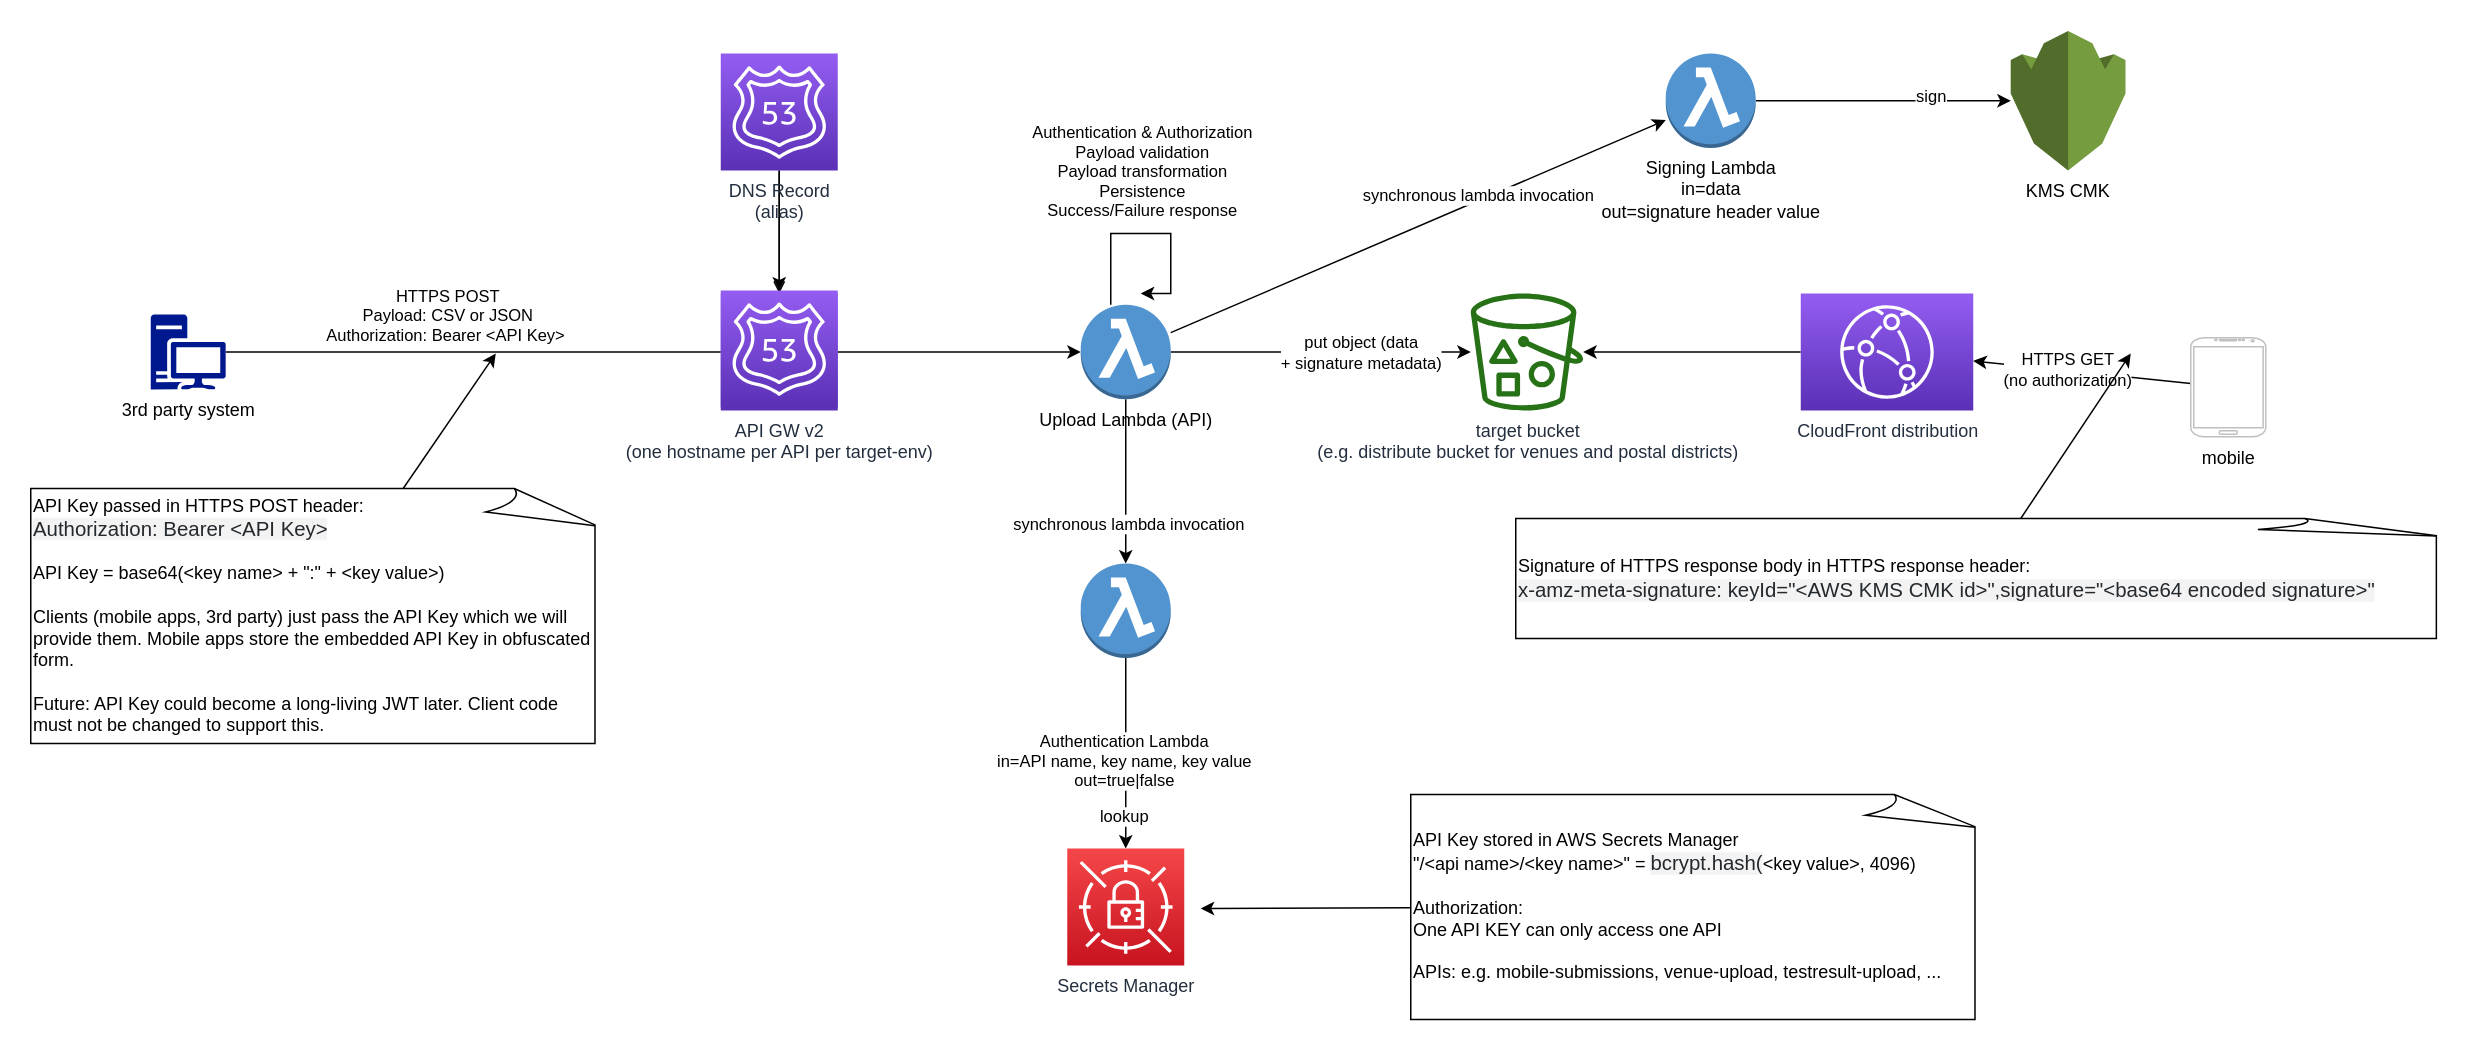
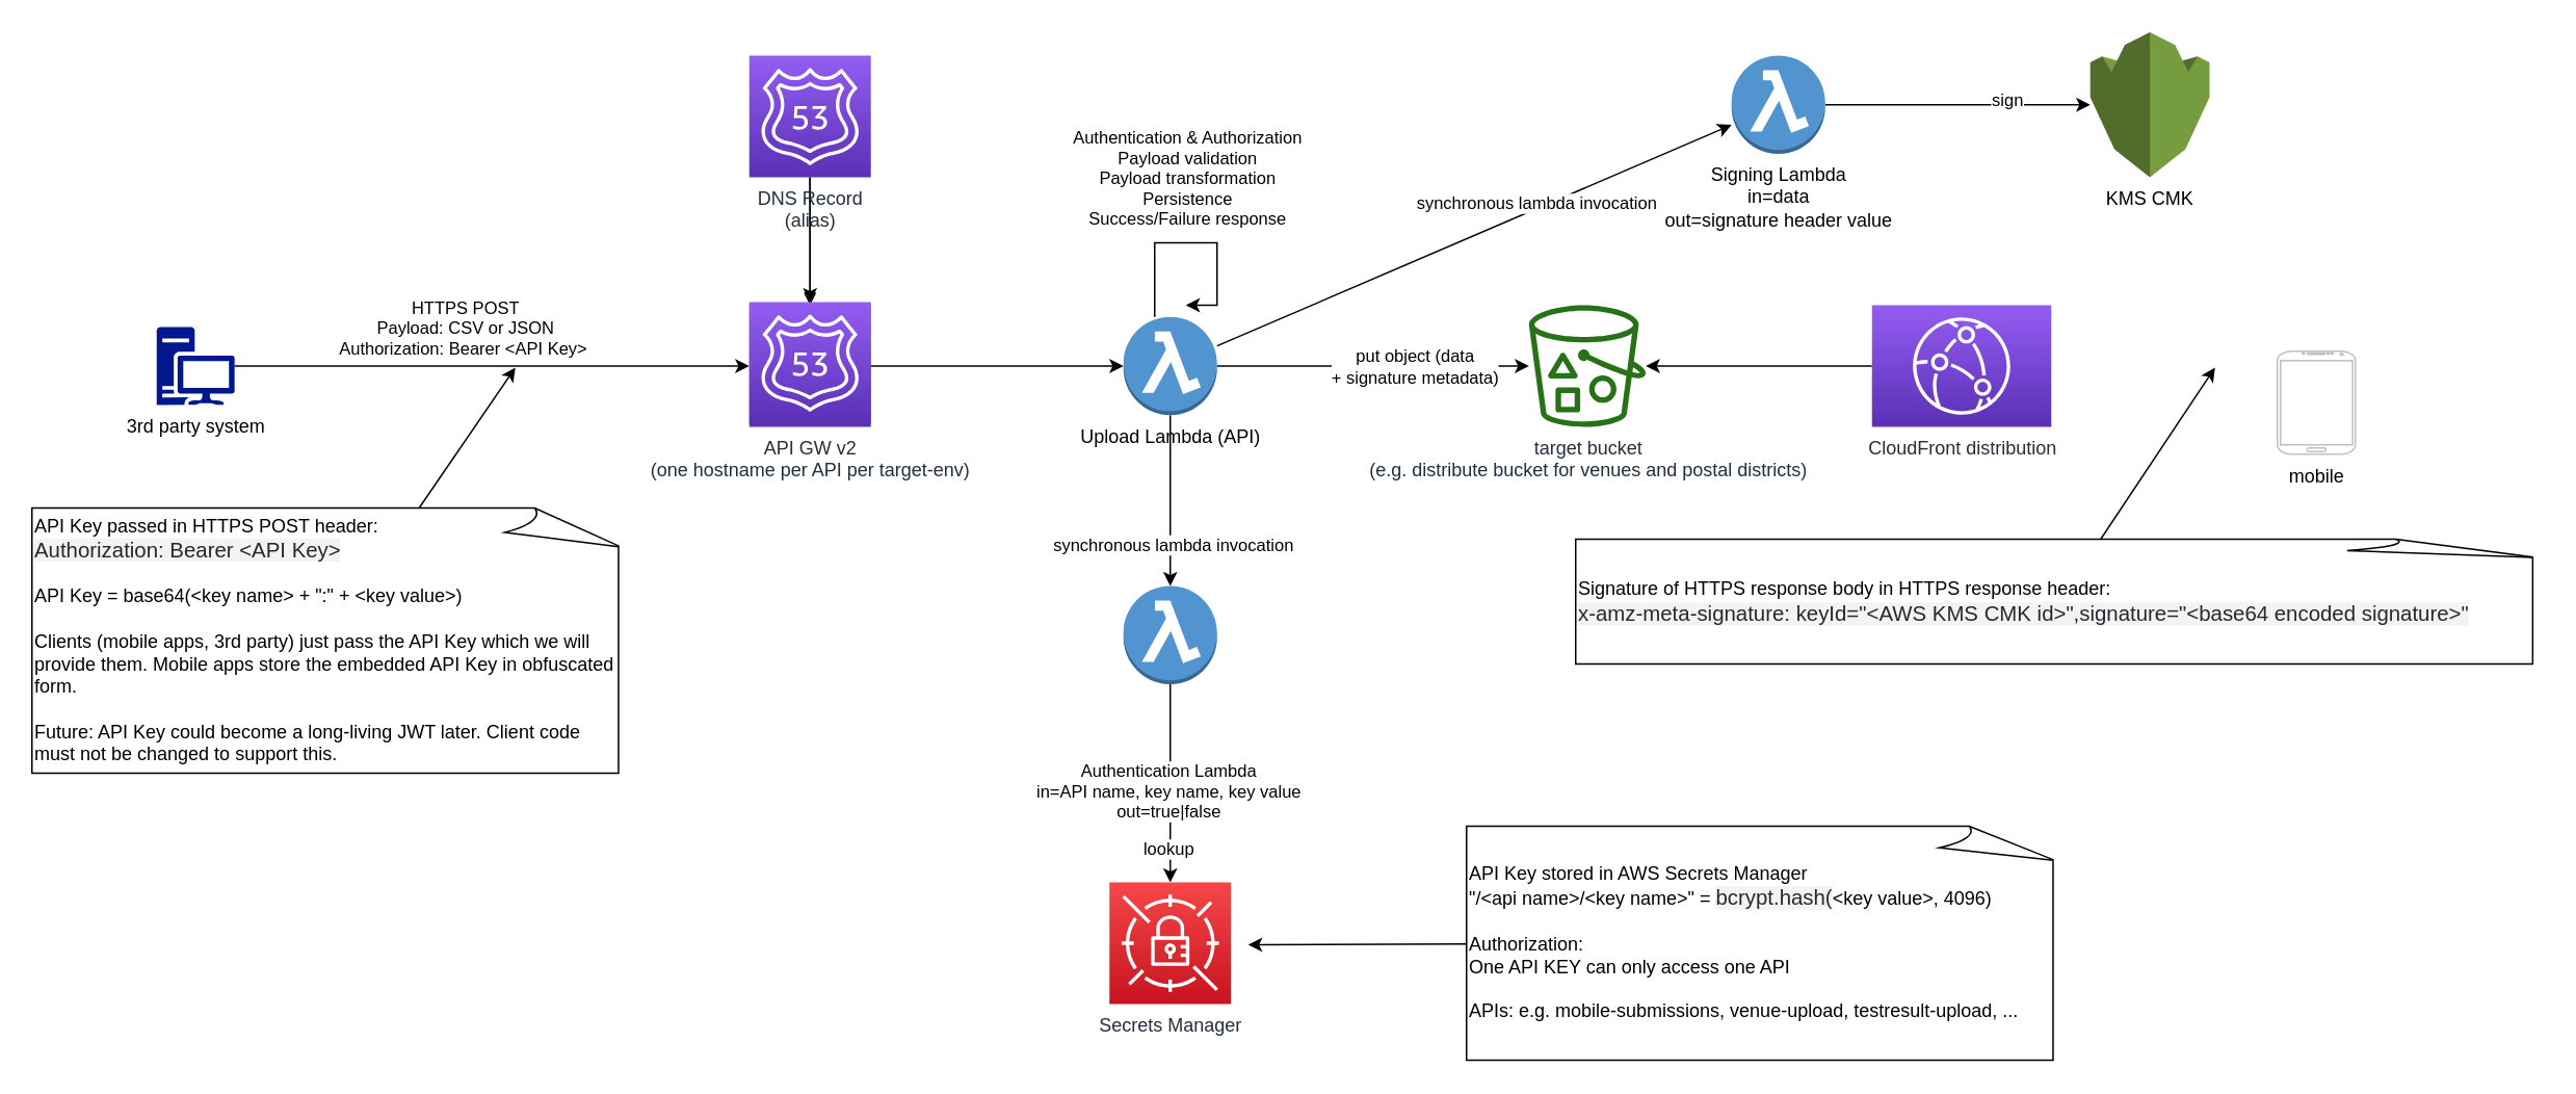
  <mxCell id="0" />
  <mxCell id="1" parent="0" />
  <mxCell id="2" style="edgeStyle=orthogonalEdgeStyle;rounded=0;orthogonalLoop=1;jettySize=auto;html=1;" edge="1" parent="1" source="3" target="15"><mxGeometry relative="1" as="geometry" /></mxCell>
  <mxCell id="3" value="API GW v2&lt;br&gt;(one hostname per API per target-env)" style="outlineConnect=0;fontColor=#232F3E;gradientColor=#945DF2;gradientDirection=north;fillColor=#5A30B5;strokeColor=#ffffff;dashed=0;verticalLabelPosition=bottom;verticalAlign=top;align=center;html=1;fontSize=12;fontStyle=0;aspect=fixed;shape=mxgraph.aws4.resourceIcon;resIcon=mxgraph.aws4.api_gateway;" vertex="1" parent="1"><mxGeometry x="480" y="195" width="78" height="78" as="geometry" /></mxCell>
  <mxCell id="4" style="edgeStyle=orthogonalEdgeStyle;rounded=0;orthogonalLoop=1;jettySize=auto;html=1;" edge="1" parent="1" source="15" target="16"><mxGeometry relative="1" as="geometry" /></mxCell>
  <mxCell id="5" value="put object (data &lt;br&gt;+ signature metadata)" style="edgeLabel;html=1;align=center;verticalAlign=middle;resizable=0;points=[];" vertex="1" connectable="0" parent="4"><mxGeometry x="0.263" relative="1" as="geometry"><mxPoint as="offset" /></mxGeometry></mxCell>
  <mxCell id="6" style="edgeStyle=orthogonalEdgeStyle;rounded=0;orthogonalLoop=1;jettySize=auto;html=1;" edge="1" parent="1" source="27" target="17"><mxGeometry relative="1" as="geometry" /></mxCell>
  <mxCell id="7" value="Authentication Lambda&lt;br&gt;in=API name, key name, key value&lt;br&gt;out=true|false" style="edgeLabel;html=1;align=center;verticalAlign=middle;resizable=0;points=[];" vertex="1" connectable="0" parent="6"><mxGeometry x="0.069" y="-2" relative="1" as="geometry"><mxPoint as="offset" /></mxGeometry></mxCell>
  <mxCell id="8" value="lookup" style="edgeLabel;html=1;align=center;verticalAlign=middle;resizable=0;points=[];" vertex="1" connectable="0" parent="6"><mxGeometry x="0.653" y="-2" relative="1" as="geometry"><mxPoint as="offset" /></mxGeometry></mxCell>
  <mxCell id="9" value="" style="edgeStyle=orthogonalEdgeStyle;rounded=0;orthogonalLoop=1;jettySize=auto;html=1;" edge="1" parent="1" source="15"><mxGeometry relative="1" as="geometry"><mxPoint x="760" y="195" as="targetPoint" /><Array as="points"><mxPoint x="740" y="155" /><mxPoint x="780" y="155" /></Array></mxGeometry></mxCell>
  <mxCell id="10" value="Authentication &amp;amp; Authorization&lt;br&gt;Payload validation&lt;br&gt;Payload transformation&lt;br&gt;Persistence&lt;br&gt;Success/Failure response" style="edgeLabel;html=1;align=center;verticalAlign=middle;resizable=0;points=[];" vertex="1" connectable="0" parent="9"><mxGeometry x="-0.048" relative="1" as="geometry"><mxPoint x="-2.5" y="-42" as="offset" /></mxGeometry></mxCell>
  <mxCell id="11" style="edgeStyle=orthogonalEdgeStyle;rounded=0;orthogonalLoop=1;jettySize=auto;html=1;" edge="1" parent="1" source="15" target="27"><mxGeometry relative="1" as="geometry" /></mxCell>
  <mxCell id="12" value="synchronous lambda invocation" style="edgeLabel;html=1;align=center;verticalAlign=middle;resizable=0;points=[];" vertex="1" connectable="0" parent="11"><mxGeometry x="0.498" y="1" relative="1" as="geometry"><mxPoint y="1" as="offset" /></mxGeometry></mxCell>
  <mxCell id="13" style="rounded=0;orthogonalLoop=1;jettySize=auto;html=1;" edge="1" parent="1" source="15" target="30"><mxGeometry relative="1" as="geometry" /></mxCell>
  <mxCell id="14" value="synchronous lambda invocation" style="edgeLabel;html=1;align=center;verticalAlign=middle;resizable=0;points=[];" vertex="1" connectable="0" parent="13"><mxGeometry x="0.249" y="3" relative="1" as="geometry"><mxPoint as="offset" /></mxGeometry></mxCell>
  <mxCell id="15" value="Upload Lambda (API)" style="outlineConnect=0;dashed=0;verticalLabelPosition=bottom;verticalAlign=top;align=center;html=1;shape=mxgraph.aws3.lambda_function;fillColor=#5294CF;gradientColor=none;" vertex="1" parent="1"><mxGeometry x="720" y="202.5" width="60" height="63" as="geometry" /></mxCell>
  <mxCell id="16" value="target bucket&lt;br&gt;(e.g. distribute bucket for venues and postal districts)" style="outlineConnect=0;fontColor=#232F3E;gradientColor=none;fillColor=#277116;strokeColor=none;dashed=0;verticalLabelPosition=bottom;verticalAlign=top;align=center;html=1;fontSize=12;fontStyle=0;aspect=fixed;pointerEvents=1;shape=mxgraph.aws4.bucket_with_objects;" vertex="1" parent="1"><mxGeometry x="980" y="195" width="75" height="78" as="geometry" /></mxCell>
  <mxCell id="17" value="Secrets Manager" style="outlineConnect=0;fontColor=#232F3E;gradientColor=#F54749;gradientDirection=north;fillColor=#C7131F;strokeColor=#ffffff;dashed=0;verticalLabelPosition=bottom;verticalAlign=top;align=center;html=1;fontSize=12;fontStyle=0;aspect=fixed;shape=mxgraph.aws4.resourceIcon;resIcon=mxgraph.aws4.secrets_manager;" vertex="1" parent="1"><mxGeometry x="711" y="565" width="78" height="78" as="geometry" /></mxCell>
- <mxCell id="18" style="edgeStyle=orthogonalEdgeStyle;rounded=0;orthogonalLoop=1;jettySize=auto;html=1;endArrow=none;" edge="1" parent="1" source="20" target="3"><mxGeometry relative="1" as="geometry" /></mxCell>
+ <mxCell id="18" style="edgeStyle=orthogonalEdgeStyle;rounded=0;orthogonalLoop=1;jettySize=auto;html=1;" edge="1" parent="1" source="20" target="3"><mxGeometry relative="1" as="geometry" /></mxCell>
  <mxCell id="19" value="HTTPS POST&lt;br&gt;Payload: CSV or JSON&lt;br&gt;Authorization: Bearer &amp;lt;API Key&amp;gt;&amp;nbsp;" style="edgeLabel;html=1;align=center;verticalAlign=middle;resizable=0;points=[];" vertex="1" connectable="0" parent="18"><mxGeometry x="-0.3" relative="1" as="geometry"><mxPoint x="32" y="-25" as="offset" /></mxGeometry></mxCell>
  <mxCell id="20" value="3rd party system" style="aspect=fixed;pointerEvents=1;shadow=0;dashed=0;html=1;strokeColor=none;labelPosition=center;verticalLabelPosition=bottom;verticalAlign=top;align=center;fillColor=#00188D;shape=mxgraph.mscae.enterprise.workstation_client" vertex="1" parent="1"><mxGeometry x="100" y="209" width="50" height="50" as="geometry" /></mxCell>
  <mxCell id="21" style="edgeStyle=none;rounded=0;orthogonalLoop=1;jettySize=auto;html=1;" edge="1" parent="1" source="22"><mxGeometry relative="1" as="geometry"><mxPoint x="330" y="235" as="targetPoint" /></mxGeometry></mxCell>
  <mxCell id="22" value="API Key passed in HTTPS POST header:&lt;br&gt;&lt;span style=&quot;color: rgb(36 , 41 , 46) ; font-family: , &amp;#34;consolas&amp;#34; , &amp;#34;liberation mono&amp;#34; , &amp;#34;menlo&amp;#34; , monospace ; font-size: 13.6px ; background-color: rgba(27 , 31 , 35 , 0.05)&quot;&gt;Authorization: Bearer &amp;lt;API Key&amp;gt;&lt;br&gt;&lt;/span&gt;&lt;br&gt;API Key = base64(&amp;lt;key name&amp;gt; + &quot;:&quot; + &amp;lt;key value&amp;gt;)&lt;br&gt;&lt;br&gt;Clients (mobile apps, 3rd party) just pass the API Key which we will provide them. Mobile apps store the embedded API Key in obfuscated form.&lt;br&gt;&lt;br&gt;Future: API Key could become a long-living JWT later. Client code must not be changed to support this." style="whiteSpace=wrap;html=1;shape=mxgraph.basic.document;align=left;" vertex="1" parent="1"><mxGeometry x="20" y="325" width="380" height="170" as="geometry" /></mxCell>
  <mxCell id="23" style="edgeStyle=orthogonalEdgeStyle;rounded=0;orthogonalLoop=1;jettySize=auto;html=1;endArrow=open;" edge="1" parent="1" source="25" target="3"><mxGeometry relative="1" as="geometry" /></mxCell>
  <mxCell id="24" value="" style="edgeStyle=none;rounded=0;orthogonalLoop=1;jettySize=auto;html=1;" edge="1" parent="1" source="25" target="26"><mxGeometry relative="1" as="geometry" /></mxCell>
  <mxCell id="25" value="DNS Record&lt;br&gt;(alias)" style="outlineConnect=0;fontColor=#232F3E;gradientColor=#945DF2;gradientDirection=north;fillColor=#5A30B5;strokeColor=#ffffff;dashed=0;verticalLabelPosition=bottom;verticalAlign=top;align=center;html=1;fontSize=12;fontStyle=0;aspect=fixed;shape=mxgraph.aws4.resourceIcon;resIcon=mxgraph.aws4.route_53;" vertex="1" parent="1"><mxGeometry x="480" y="35" width="78" height="78" as="geometry" /></mxCell>
  <mxCell id="26" value="" style="outlineConnect=0;fontColor=#232F3E;gradientColor=#945DF2;gradientDirection=north;fillColor=#5A30B5;strokeColor=#ffffff;dashed=0;verticalLabelPosition=bottom;verticalAlign=top;align=center;html=1;fontSize=12;fontStyle=0;aspect=fixed;shape=mxgraph.aws4.resourceIcon;resIcon=mxgraph.aws4.route_53;" vertex="1" parent="1"><mxGeometry x="480" y="193" width="78" height="78" as="geometry" /></mxCell>
  <mxCell id="27" value="" style="outlineConnect=0;dashed=0;verticalLabelPosition=bottom;verticalAlign=top;align=center;html=1;shape=mxgraph.aws3.lambda_function;fillColor=#5294CF;gradientColor=none;" vertex="1" parent="1"><mxGeometry x="720" y="375" width="60" height="63" as="geometry" /></mxCell>
  <mxCell id="28" style="edgeStyle=none;rounded=0;orthogonalLoop=1;jettySize=auto;html=1;" edge="1" parent="1" source="30" target="31"><mxGeometry relative="1" as="geometry" /></mxCell>
  <mxCell id="29" value="sign" style="edgeLabel;html=1;align=center;verticalAlign=middle;resizable=0;points=[];" vertex="1" connectable="0" parent="28"><mxGeometry x="0.363" y="3" relative="1" as="geometry"><mxPoint as="offset" /></mxGeometry></mxCell>
  <mxCell id="30" value="Signing Lambda&lt;br&gt;in=data&lt;br&gt;out=signature header value" style="outlineConnect=0;dashed=0;verticalLabelPosition=bottom;verticalAlign=top;align=center;html=1;shape=mxgraph.aws3.lambda_function;fillColor=#5294CF;gradientColor=none;" vertex="1" parent="1"><mxGeometry x="1110" y="35" width="60" height="63" as="geometry" /></mxCell>
  <mxCell id="31" value="KMS CMK" style="outlineConnect=0;dashed=0;verticalLabelPosition=bottom;verticalAlign=top;align=center;html=1;shape=mxgraph.aws3.kms;fillColor=#759C3E;gradientColor=none;" vertex="1" parent="1"><mxGeometry x="1340" y="20" width="76.5" height="93" as="geometry" /></mxCell>
  <mxCell id="32" style="edgeStyle=none;rounded=0;orthogonalLoop=1;jettySize=auto;html=1;" edge="1" parent="1" source="33" target="16"><mxGeometry relative="1" as="geometry" /></mxCell>
  <mxCell id="33" value="CloudFront distribution" style="outlineConnect=0;fontColor=#232F3E;gradientColor=#945DF2;gradientDirection=north;fillColor=#5A30B5;strokeColor=#ffffff;dashed=0;verticalLabelPosition=bottom;verticalAlign=top;align=center;html=1;fontSize=12;fontStyle=0;aspect=fixed;shape=mxgraph.aws4.resourceIcon;resIcon=mxgraph.aws4.cloudfront;" vertex="1" parent="1"><mxGeometry x="1200" y="195" width="115" height="78" as="geometry" /></mxCell>
- <mxCell id="34" style="edgeStyle=none;rounded=0;orthogonalLoop=1;jettySize=auto;html=1;" edge="1" parent="1" source="36" target="33"><mxGeometry relative="1" as="geometry" /></mxCell>
- <mxCell id="35" value="HTTPS GET&lt;br&gt;(no authorization)" style="edgeLabel;html=1;align=center;verticalAlign=middle;resizable=0;points=[];" vertex="1" connectable="0" parent="34"><mxGeometry x="0.134" y="-1" relative="1" as="geometry"><mxPoint as="offset" /></mxGeometry></mxCell>
  <mxCell id="36" value="mobile" style="verticalLabelPosition=bottom;verticalAlign=top;html=1;shadow=0;dashed=0;strokeWidth=1;shape=mxgraph.android.phone2;strokeColor=#c0c0c0;" vertex="1" parent="1"><mxGeometry x="1460" y="224.5" width="50" height="66" as="geometry" /></mxCell>
  <mxCell id="37" style="edgeStyle=none;rounded=0;orthogonalLoop=1;jettySize=auto;html=1;" edge="1" parent="1" source="38"><mxGeometry relative="1" as="geometry"><mxPoint x="1420" y="235" as="targetPoint" /></mxGeometry></mxCell>
  <mxCell id="38" value="Signature of HTTPS response body in HTTPS response header:&lt;span style=&quot;color: rgb(36 , 41 , 46) ; font-family: , &amp;#34;consolas&amp;#34; , &amp;#34;liberation mono&amp;#34; , &amp;#34;menlo&amp;#34; , monospace ; font-size: 13.6px ; background-color: rgba(27 , 31 , 35 , 0.05)&quot;&gt;&lt;br&gt;x-amz-meta-signature: keyId=&quot;&amp;lt;AWS KMS CMK id&amp;gt;&quot;,signature=&quot;&amp;lt;base64 encoded signature&amp;gt;&quot;&lt;/span&gt;" style="whiteSpace=wrap;html=1;shape=mxgraph.basic.document;align=left;" vertex="1" parent="1"><mxGeometry x="1010" y="345" width="620" height="80" as="geometry" /></mxCell>
  <mxCell id="39" style="edgeStyle=none;rounded=0;orthogonalLoop=1;jettySize=auto;html=1;" edge="1" parent="1" source="40"><mxGeometry relative="1" as="geometry"><mxPoint x="800" y="605" as="targetPoint" /></mxGeometry></mxCell>
  <mxCell id="40" value="API Key stored in AWS Secrets Manager&lt;br&gt;&quot;/&amp;lt;api name&amp;gt;/&amp;lt;key name&amp;gt;&quot; =&amp;nbsp;&lt;span style=&quot;color: rgb(36 , 41 , 46) ; font-family: , &amp;#34;consolas&amp;#34; , &amp;#34;liberation mono&amp;#34; , &amp;#34;menlo&amp;#34; , monospace ; font-size: 13.6px ; background-color: rgba(27 , 31 , 35 , 0.05)&quot;&gt;bcrypt.hash(&lt;/span&gt;&amp;lt;key value&amp;gt;, 4096)&lt;br&gt;&lt;br&gt;Authorization:&lt;br&gt;One API KEY can only access one API&lt;br&gt;&lt;br&gt;APIs: e.g. mobile-submissions, venue-upload, testresult-upload, ..." style="whiteSpace=wrap;html=1;shape=mxgraph.basic.document;align=left;" vertex="1" parent="1"><mxGeometry x="940" y="529" width="380" height="150" as="geometry" /></mxCell>
